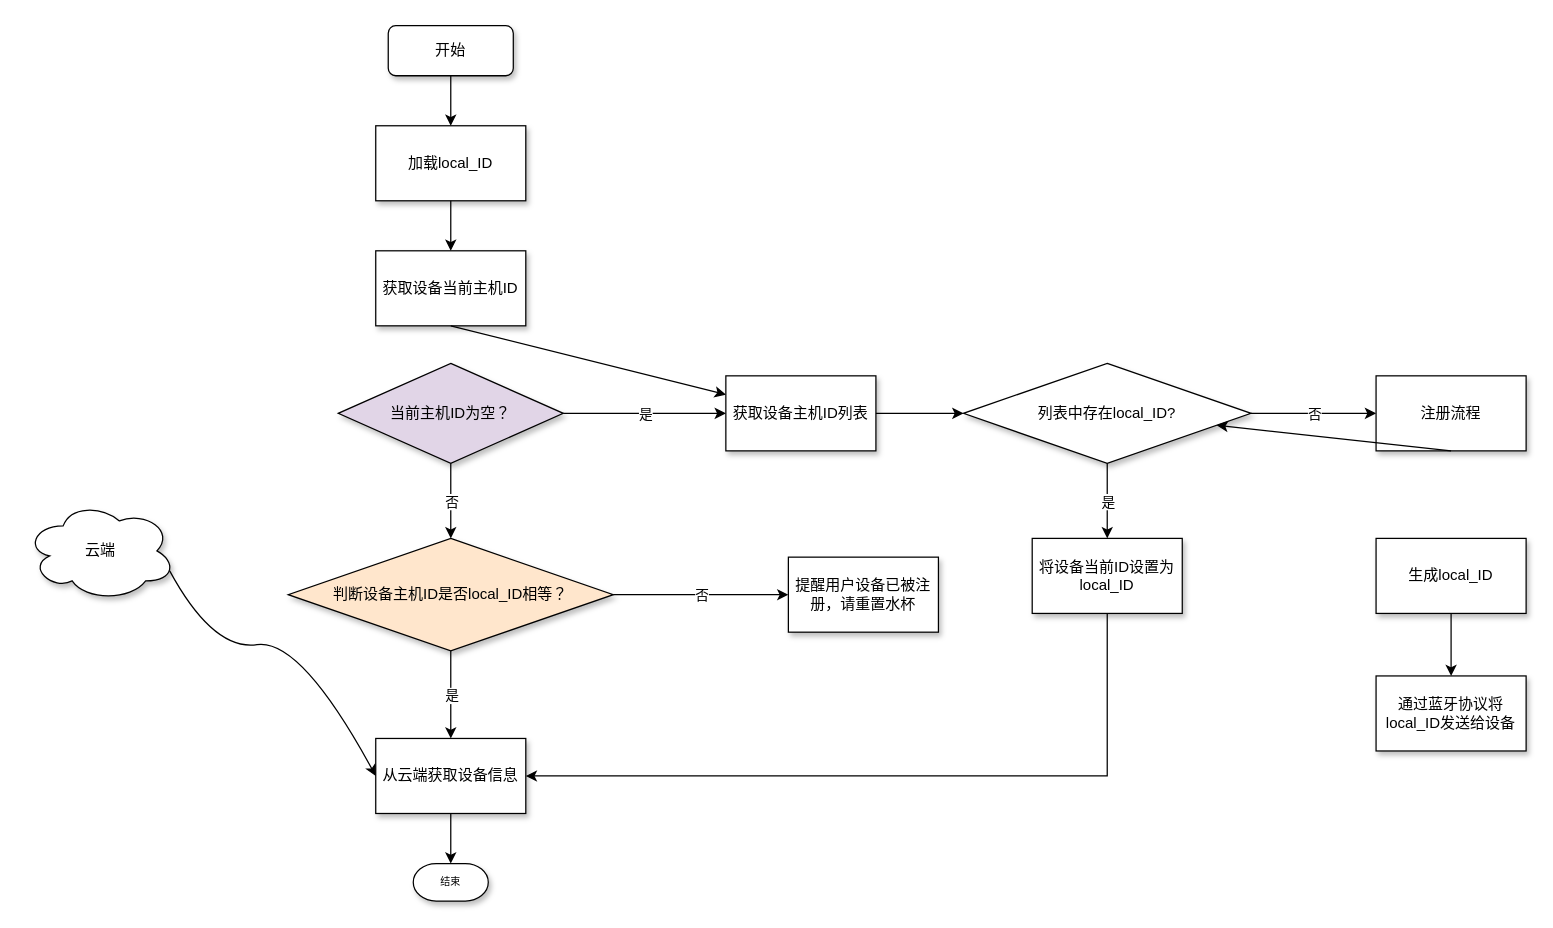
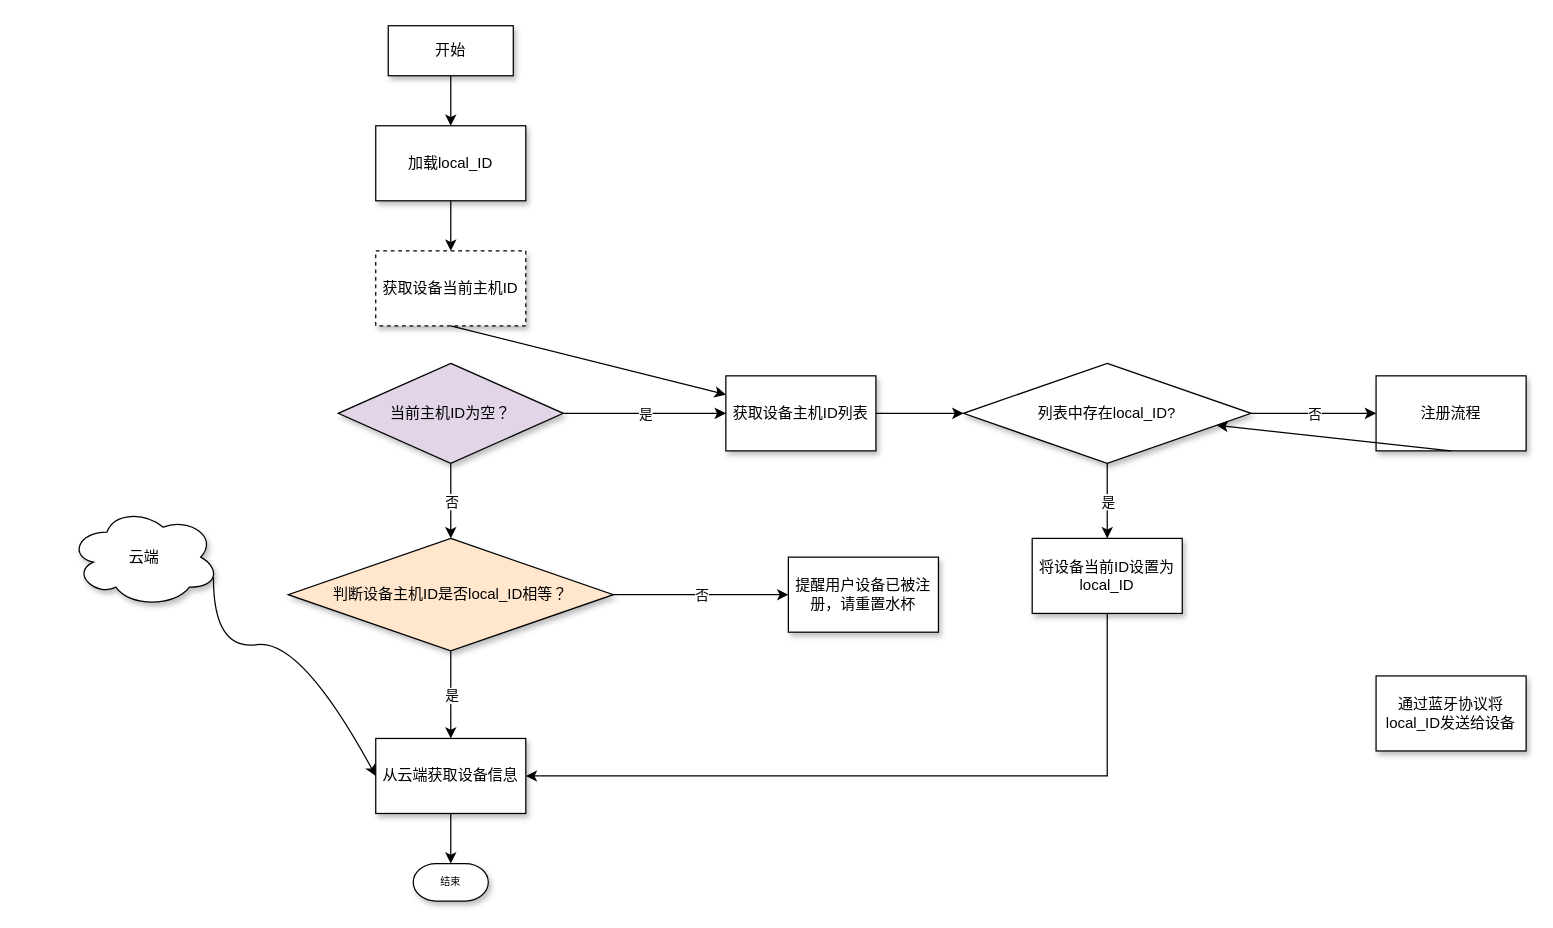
  <mxCell id="0" />
  <mxCell id="1" parent="0" />
- <mxCell id="2" value="&lt;span style=&quot;&quot;&gt;获取设备当前主机ID&lt;/span&gt;" style="rounded=0;whiteSpace=wrap;html=1;shadow=1;" vertex="1" parent="1"><mxGeometry x="300" y="200" width="120" height="60" as="geometry" /></mxCell>
- <mxCell id="3" value="开始" style="rounded=1;whiteSpace=wrap;html=1;shadow=1;" vertex="1" parent="1"><mxGeometry x="310" y="20" width="100" height="40" as="geometry" /></mxCell>
+ <mxCell id="2" value="&lt;span style=&quot;&quot;&gt;获取设备当前主机ID&lt;/span&gt;" style="rounded=0;whiteSpace=wrap;html=1;shadow=1;dashed=1;" vertex="1" parent="1"><mxGeometry x="300" y="200" width="120" height="60" as="geometry" /></mxCell>
+ <mxCell id="3" value="开始" style="whiteSpace=wrap;html=1;shadow=1;rounded=0;" vertex="1" parent="1"><mxGeometry x="310" y="20" width="100" height="40" as="geometry" /></mxCell>
  <mxCell id="4" value="当前主机ID为空？" style="rhombus;whiteSpace=wrap;html=1;shadow=1;fillColor=#e1d5e7;" vertex="1" parent="1"><mxGeometry x="270" y="290" width="180" height="80" as="geometry" /></mxCell>
  <mxCell id="5" value="" style="endArrow=classic;html=1;rounded=0;exitX=0.5;exitY=1;exitDx=0;exitDy=0;" edge="1" parent="1" source="2" target="6"><mxGeometry width="50" height="50" relative="1" as="geometry"><mxPoint x="480" y="380" as="sourcePoint" /><mxPoint x="530" y="330" as="targetPoint" /></mxGeometry></mxCell>
  <mxCell id="6" value="获取设备主机ID列表" style="rounded=0;whiteSpace=wrap;html=1;shadow=1;" vertex="1" parent="1"><mxGeometry x="580" y="300" width="120" height="60" as="geometry" /></mxCell>
  <mxCell id="7" value="" style="endArrow=classic;html=1;rounded=0;entryX=0;entryY=0.5;entryDx=0;entryDy=0;exitX=1;exitY=0.5;exitDx=0;exitDy=0;" edge="1" parent="1" source="4" target="6"><mxGeometry relative="1" as="geometry"><mxPoint x="460" y="340" as="sourcePoint" /><mxPoint x="560" y="340" as="targetPoint" /></mxGeometry></mxCell>
  <mxCell id="8" value="是" style="edgeLabel;resizable=0;html=1;align=center;verticalAlign=middle;" connectable="0" vertex="1" parent="7"><mxGeometry relative="1" as="geometry" /></mxCell>
  <mxCell id="9" value="" style="endArrow=classic;html=1;rounded=0;exitX=0.5;exitY=1;exitDx=0;exitDy=0;entryX=0.5;entryY=0;entryDx=0;entryDy=0;" edge="1" parent="1" source="4"><mxGeometry relative="1" as="geometry"><mxPoint x="410" y="440" as="sourcePoint" /><mxPoint x="360" y="430" as="targetPoint" /></mxGeometry></mxCell>
  <mxCell id="10" value="否" style="edgeLabel;resizable=0;html=1;align=center;verticalAlign=middle;" connectable="0" vertex="1" parent="9"><mxGeometry relative="1" as="geometry" /></mxCell>
  <mxCell id="11" value="判断设备主机ID是否local_ID相等？" style="rhombus;whiteSpace=wrap;html=1;shadow=1;fillColor=#ffe6cc;" vertex="1" parent="1"><mxGeometry x="230" y="430" width="260" height="90" as="geometry" /></mxCell>
  <mxCell id="12" value="从云端获取设备信息" style="rounded=0;whiteSpace=wrap;html=1;gradientColor=none;shadow=1;" vertex="1" parent="1"><mxGeometry x="300" y="590" width="120" height="60" as="geometry" /></mxCell>
  <mxCell id="13" value="" style="endArrow=classic;html=1;rounded=0;exitX=0.5;exitY=1;exitDx=0;exitDy=0;entryX=0.5;entryY=0;entryDx=0;entryDy=0;" edge="1" parent="1" source="11" target="12"><mxGeometry relative="1" as="geometry"><mxPoint x="460" y="550" as="sourcePoint" /><mxPoint x="560" y="550" as="targetPoint" /></mxGeometry></mxCell>
  <mxCell id="14" value="是" style="edgeLabel;resizable=0;html=1;align=center;verticalAlign=middle;" connectable="0" vertex="1" parent="13"><mxGeometry relative="1" as="geometry" /></mxCell>
  <mxCell id="15" value="" style="endArrow=classic;html=1;rounded=0;exitX=0.5;exitY=1;exitDx=0;exitDy=0;entryX=0.5;entryY=0;entryDx=0;entryDy=0;startArrow=none;" edge="1" parent="1" source="16"><mxGeometry width="50" height="50" relative="1" as="geometry"><mxPoint x="430" y="770" as="sourcePoint" /><mxPoint x="360" y="710" as="targetPoint" /></mxGeometry></mxCell>
  <mxCell id="16" value="结束" style="strokeWidth=1;html=1;shape=mxgraph.flowchart.terminator;whiteSpace=wrap;rounded=0;shadow=1;labelBackgroundColor=none;fontFamily=Verdana;fontSize=8;align=center;" parent="1" vertex="1"><mxGeometry x="330" y="690" width="60" height="30" as="geometry" /></mxCell>
  <mxCell id="17" value="" style="endArrow=classic;html=1;rounded=0;exitX=0.5;exitY=1;exitDx=0;exitDy=0;entryX=0.5;entryY=0;entryDx=0;entryDy=0;entryPerimeter=0;" edge="1" parent="1" source="12" target="16"><mxGeometry width="50" height="50" relative="1" as="geometry"><mxPoint x="400" y="670" as="sourcePoint" /><mxPoint x="450" y="620" as="targetPoint" /></mxGeometry></mxCell>
  <mxCell id="18" value="" style="endArrow=classic;html=1;rounded=0;entryX=0;entryY=0.5;entryDx=0;entryDy=0;exitX=1;exitY=0.5;exitDx=0;exitDy=0;" edge="1" parent="1" source="6" target="19"><mxGeometry width="50" height="50" relative="1" as="geometry"><mxPoint x="510" y="480" as="sourcePoint" /><mxPoint x="767" y="330" as="targetPoint" /></mxGeometry></mxCell>
  <mxCell id="19" value="列表中存在local_ID?" style="rhombus;whiteSpace=wrap;html=1;shadow=1;gradientColor=none;" vertex="1" parent="1"><mxGeometry x="770" y="290" width="230" height="80" as="geometry" /></mxCell>
  <mxCell id="20" value="" style="endArrow=classic;html=1;rounded=0;exitX=0.5;exitY=1;exitDx=0;exitDy=0;" edge="1" parent="1" source="19"><mxGeometry relative="1" as="geometry"><mxPoint x="640" y="430" as="sourcePoint" /><mxPoint x="885" y="430" as="targetPoint" /></mxGeometry></mxCell>
  <mxCell id="21" value="是" style="edgeLabel;resizable=0;html=1;align=center;verticalAlign=middle;shadow=1;gradientColor=none;" connectable="0" vertex="1" parent="20"><mxGeometry relative="1" as="geometry" /></mxCell>
  <mxCell id="22" value="将设备当前ID设置为local_ID" style="rounded=0;whiteSpace=wrap;html=1;shadow=1;gradientColor=none;" vertex="1" parent="1"><mxGeometry x="825" y="430" width="120" height="60" as="geometry" /></mxCell>
  <mxCell id="23" value="" style="endArrow=classic;html=1;rounded=0;entryX=1;entryY=0.5;entryDx=0;entryDy=0;exitX=0.5;exitY=1;exitDx=0;exitDy=0;" edge="1" parent="1" source="22" target="12"><mxGeometry width="50" height="50" relative="1" as="geometry"><mxPoint x="880" y="550" as="sourcePoint" /><mxPoint x="700" y="490" as="targetPoint" /><Array as="points"><mxPoint x="885" y="620" /></Array></mxGeometry></mxCell>
  <mxCell id="24" value="加载local_ID" style="rounded=0;whiteSpace=wrap;html=1;shadow=1;gradientColor=none;" vertex="1" parent="1"><mxGeometry x="300" y="100" width="120" height="60" as="geometry" /></mxCell>
  <mxCell id="25" value="" style="endArrow=classic;html=1;rounded=0;exitX=0.5;exitY=1;exitDx=0;exitDy=0;" edge="1" parent="1" source="3" target="24"><mxGeometry width="50" height="50" relative="1" as="geometry"><mxPoint x="440" y="200" as="sourcePoint" /><mxPoint x="490" y="150" as="targetPoint" /></mxGeometry></mxCell>
  <mxCell id="26" value="" style="endArrow=classic;html=1;rounded=0;entryX=0.5;entryY=0;entryDx=0;entryDy=0;exitX=0.5;exitY=1;exitDx=0;exitDy=0;" edge="1" parent="1" source="24" target="2"><mxGeometry width="50" height="50" relative="1" as="geometry"><mxPoint x="220" y="160" as="sourcePoint" /><mxPoint x="270" y="110" as="targetPoint" /></mxGeometry></mxCell>
- <mxCell id="27" value="云端" style="ellipse;shape=cloud;whiteSpace=wrap;html=1;shadow=1;gradientColor=none;" vertex="1" parent="1"><mxGeometry x="20" y="400" width="120" height="80" as="geometry" /></mxCell>
+ <mxCell id="27" value="云端" style="ellipse;shape=cloud;whiteSpace=wrap;html=1;shadow=1;gradientColor=none;" vertex="1" parent="1"><mxGeometry x="55" y="405" width="120" height="80" as="geometry" /></mxCell>
  <mxCell id="28" value="" style="curved=1;endArrow=classic;html=1;rounded=0;entryX=0;entryY=0.5;entryDx=0;entryDy=0;exitX=0.96;exitY=0.7;exitDx=0;exitDy=0;exitPerimeter=0;" edge="1" parent="1" source="27" target="12"><mxGeometry width="50" height="50" relative="1" as="geometry"><mxPoint x="520" y="360" as="sourcePoint" /><mxPoint x="570" y="310" as="targetPoint" /><Array as="points"><mxPoint x="170" y="520" /><mxPoint x="240" y="510" /></Array></mxGeometry></mxCell>
  <mxCell id="29" value="注册流程" style="rounded=0;whiteSpace=wrap;html=1;shadow=1;gradientColor=none;" vertex="1" parent="1"><mxGeometry x="1100" y="300" width="120" height="60" as="geometry" /></mxCell>
  <mxCell id="30" value="" style="endArrow=classic;html=1;rounded=0;" edge="1" parent="1"><mxGeometry relative="1" as="geometry"><mxPoint x="1000" y="330" as="sourcePoint" /><mxPoint x="1100" y="330" as="targetPoint" /></mxGeometry></mxCell>
  <mxCell id="31" value="否" style="edgeLabel;resizable=0;html=1;align=center;verticalAlign=middle;shadow=1;gradientColor=none;" connectable="0" vertex="1" parent="30"><mxGeometry relative="1" as="geometry" /></mxCell>
  <mxCell id="32" value="提醒用户设备已被注册，请重置水杯" style="rounded=0;whiteSpace=wrap;html=1;shadow=1;gradientColor=none;" vertex="1" parent="1"><mxGeometry x="630" y="445" width="120" height="60" as="geometry" /></mxCell>
  <mxCell id="33" value="" style="endArrow=classic;html=1;rounded=0;entryX=0;entryY=0.5;entryDx=0;entryDy=0;" edge="1" parent="1" source="11" target="32"><mxGeometry relative="1" as="geometry"><mxPoint x="490" y="475" as="sourcePoint" /><mxPoint x="590" y="475" as="targetPoint" /></mxGeometry></mxCell>
  <mxCell id="34" value="否" style="edgeLabel;resizable=0;html=1;align=center;verticalAlign=middle;shadow=1;gradientColor=none;" connectable="0" vertex="1" parent="33"><mxGeometry relative="1" as="geometry" /></mxCell>
- <mxCell id="35" value="生成local_ID" style="rounded=0;whiteSpace=wrap;html=1;shadow=1;gradientColor=none;" vertex="1" parent="1"><mxGeometry x="1100" y="430" width="120" height="60" as="geometry" /></mxCell>
  <mxCell id="36" value="" style="endArrow=classic;html=1;rounded=0;exitX=0.5;exitY=1;exitDx=0;exitDy=0;" edge="1" parent="1" source="29" target="19"><mxGeometry width="50" height="50" relative="1" as="geometry"><mxPoint x="1130" y="150" as="sourcePoint" /><mxPoint x="1010" y="330" as="targetPoint" /></mxGeometry></mxCell>
  <mxCell id="37" value="通过蓝牙协议将local_ID发送给设备" style="rounded=0;whiteSpace=wrap;html=1;shadow=1;gradientColor=none;" vertex="1" parent="1"><mxGeometry x="1100" y="540" width="120" height="60" as="geometry" /></mxCell>
- <mxCell id="38" value="" style="endArrow=classic;html=1;rounded=0;exitX=0.5;exitY=1;exitDx=0;exitDy=0;entryX=0.5;entryY=0;entryDx=0;entryDy=0;" edge="1" parent="1" source="35" target="37"><mxGeometry width="50" height="50" relative="1" as="geometry"><mxPoint x="960" y="650" as="sourcePoint" /><mxPoint x="1010" y="600" as="targetPoint" /></mxGeometry></mxCell>
